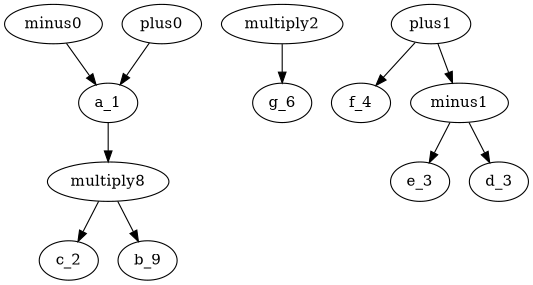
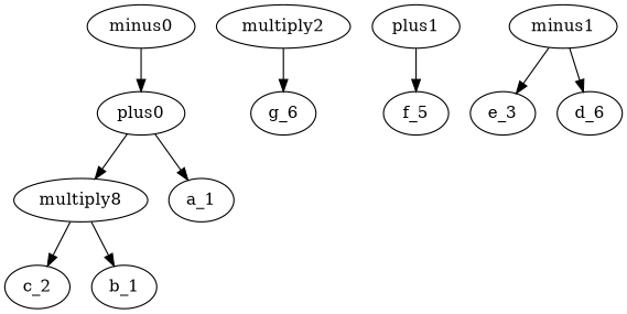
  digraph {
    minus0
    plus0
    multiply2
    g_6
    n5 [label=multiply8]
    n6 [label=a_1]
    plus1
-   f_5 [label=f_4]
+   f_5
    n9 [label=minus1]
    n10 [label=e_3]
-   d_3
+   d_3 [label=d_6]
    c_2
-   b_1 [label=b_9]
-   minus0 -> n6
-   n6 -> n5
+   b_1
+   minus0 -> plus0
+   plus0 -> n5
    plus0 -> n6
    multiply2 -> g_6
    n5 -> c_2
    n5 -> b_1
    plus1 -> f_5
-   plus1 -> n9
    n9 -> n10
    n9 -> d_3
  }
